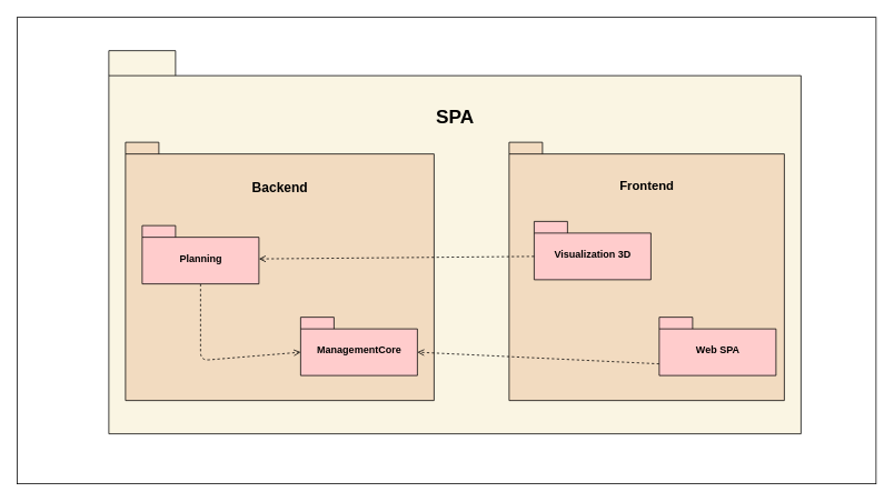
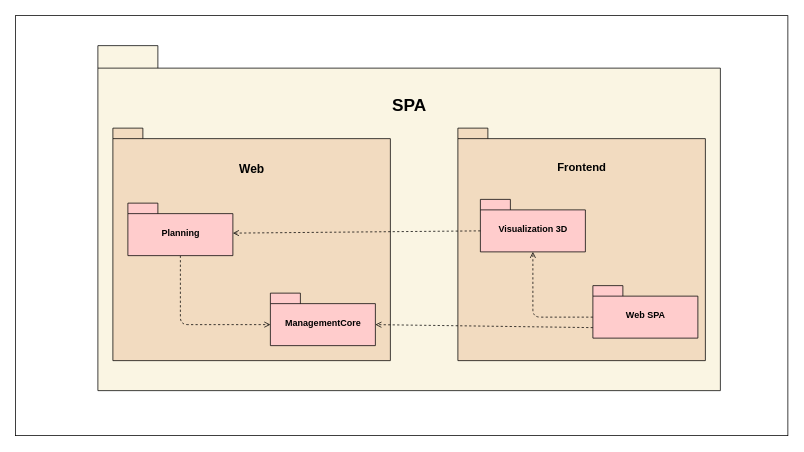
  <mxCell id="0" />
  <mxCell id="1" parent="0" />
  <mxCell id="2" value="" style="whiteSpace=wrap;html=1;fontColor=none;noLabel=1;fillColor=none;" parent="1" vertex="1"><mxGeometry x="20" y="20" width="1030" height="560" as="geometry" /></mxCell>
  <mxCell id="3" value="&lt;br&gt;&lt;br&gt;&lt;font style=&quot;font-size: 23px;&quot;&gt;SPA&lt;/font&gt;&lt;br&gt;&lt;br&gt;&lt;br&gt;&lt;br&gt;&lt;br&gt;&lt;br&gt;&lt;br&gt;&lt;br&gt;&lt;br&gt;&lt;br&gt;&lt;br&gt;&lt;br&gt;&lt;br&gt;&lt;br&gt;&lt;br&gt;&lt;br&gt;&lt;br&gt;&lt;br&gt;&lt;br&gt;&lt;br&gt;&lt;br&gt;&lt;br&gt;&lt;br&gt;&lt;br&gt;&lt;br&gt;&lt;br&gt;" style="shape=folder;fontStyle=1;tabWidth=80;tabHeight=30;tabPosition=left;html=1;boundedLbl=1;strokeColor=#000000;fillColor=#faf5e3;fontColor=#000000;" parent="1" vertex="1"><mxGeometry x="130" y="60" width="830" height="460" as="geometry" /></mxCell>
- <mxCell id="4" value="&lt;font style=&quot;font-size: 16px;&quot;&gt;Backend&lt;br&gt;&lt;br&gt;&lt;br&gt;&lt;br&gt;&lt;br&gt;&lt;br&gt;&lt;br&gt;&lt;br&gt;&lt;br&gt;&lt;br&gt;&lt;br&gt;&lt;br&gt;&lt;/font&gt;" style="shape=folder;fontStyle=1;spacingTop=10;tabWidth=40;tabHeight=14;tabPosition=left;html=1;fillColor=#F2DBC0;fontColor=#000000;strokeColor=#000000;" parent="1" vertex="1"><mxGeometry x="150" y="170" width="370" height="310" as="geometry" /></mxCell>
+ <mxCell id="4" value="&lt;font style=&quot;font-size: 16px;&quot;&gt;Web&lt;br&gt;&lt;br&gt;&lt;br&gt;&lt;br&gt;&lt;br&gt;&lt;br&gt;&lt;br&gt;&lt;br&gt;&lt;br&gt;&lt;br&gt;&lt;br&gt;&lt;br&gt;&lt;/font&gt;" style="shape=folder;fontStyle=1;spacingTop=10;tabWidth=40;tabHeight=14;tabPosition=left;html=1;fillColor=#F2DBC0;fontColor=#000000;strokeColor=#000000;" parent="1" vertex="1"><mxGeometry x="150" y="170" width="370" height="310" as="geometry" /></mxCell>
  <mxCell id="5" value="&lt;font style=&quot;font-size: 15px;&quot;&gt;Frontend&lt;br&gt;&lt;br&gt;&lt;br&gt;&lt;br&gt;&lt;br&gt;&lt;br&gt;&lt;br&gt;&lt;br&gt;&lt;br&gt;&lt;br&gt;&lt;br&gt;&lt;br&gt;&lt;br&gt;&lt;/font&gt;" style="shape=folder;fontStyle=1;spacingTop=10;tabWidth=40;tabHeight=14;tabPosition=left;html=1;fillColor=#F2DBC0;fontColor=#000000;strokeColor=#000000;" parent="1" vertex="1"><mxGeometry x="610" y="170" width="330" height="310" as="geometry" /></mxCell>
  <mxCell id="6" style="edgeStyle=none;html=1;exitX=0.5;exitY=1;exitDx=0;exitDy=0;exitPerimeter=0;entryX=0;entryY=0;entryDx=0;entryDy=42;entryPerimeter=0;dashed=1;strokeColor=#000000;strokeWidth=1;endArrow=open;endFill=0;" edge="1" parent="1" source="7" target="8"><mxGeometry relative="1" as="geometry"><Array as="points"><mxPoint x="240" y="432" /></Array></mxGeometry></mxCell>
  <mxCell id="7" value="Planning" style="shape=folder;fontStyle=1;spacingTop=10;tabWidth=40;tabHeight=14;tabPosition=left;html=1;fillColor=#FFCCCC;fontColor=#000000;strokeColor=#000000;" parent="1" vertex="1"><mxGeometry x="170" y="270" width="140" height="70" as="geometry" /></mxCell>
- <mxCell id="8" value="ManagementCore" style="shape=folder;fontStyle=1;spacingTop=10;tabWidth=40;tabHeight=14;tabPosition=left;html=1;fillColor=#FFCCCC;fontColor=#000000;strokeColor=#000000;" parent="1" vertex="1"><mxGeometry x="360" y="380" width="140" height="70" as="geometry" /></mxCell>
+ <mxCell id="8" value="ManagementCore" style="shape=folder;fontStyle=1;spacingTop=10;tabWidth=40;tabHeight=14;tabPosition=left;html=1;fillColor=#FFCCCC;fontColor=#000000;strokeColor=#000000;" parent="1" vertex="1"><mxGeometry x="360" y="390" width="140" height="70" as="geometry" /></mxCell>
+ <mxCell id="9" style="edgeStyle=none;html=1;exitX=0;exitY=0;exitDx=0;exitDy=42;exitPerimeter=0;entryX=0.5;entryY=1;entryDx=0;entryDy=0;entryPerimeter=0;dashed=1;strokeColor=#000000;fontColor=#000000;endArrow=open;endFill=0;" parent="1" source="11" target="12" edge="1"><mxGeometry relative="1" as="geometry"><Array as="points"><mxPoint x="710" y="422" /></Array></mxGeometry></mxCell>
  <mxCell id="10" style="edgeStyle=none;html=1;exitX=0;exitY=0;exitDx=0;exitDy=56;exitPerimeter=0;entryX=0;entryY=0;entryDx=140;entryDy=42;entryPerimeter=0;strokeColor=#000000;dashed=1;strokeWidth=1;endArrow=open;endFill=0;" edge="1" parent="1" source="11" target="8"><mxGeometry relative="1" as="geometry" /></mxCell>
  <mxCell id="11" value="Web SPA" style="shape=folder;fontStyle=1;spacingTop=10;tabWidth=40;tabHeight=14;tabPosition=left;html=1;fillColor=#FFCCCC;fontColor=#000000;strokeColor=#000000;" parent="1" vertex="1"><mxGeometry x="790" y="380" width="140" height="70" as="geometry" /></mxCell>
  <mxCell id="12" value="Visualization 3D" style="shape=folder;fontStyle=1;spacingTop=10;tabWidth=40;tabHeight=14;tabPosition=left;html=1;fillColor=#FFCCCC;fontColor=#000000;strokeColor=#000000;" parent="1" vertex="1"><mxGeometry x="640" y="265" width="140" height="70" as="geometry" /></mxCell>
  <mxCell id="13" style="edgeStyle=none;html=1;dashed=1;strokeColor=#000000;fontColor=#000000;endArrow=open;endFill=0;exitX=0;exitY=0;exitDx=0;exitDy=42;exitPerimeter=0;" parent="1" source="12" edge="1"><mxGeometry relative="1" as="geometry"><mxPoint x="640" y="320" as="sourcePoint" /><mxPoint x="310" y="310" as="targetPoint" /></mxGeometry></mxCell>
